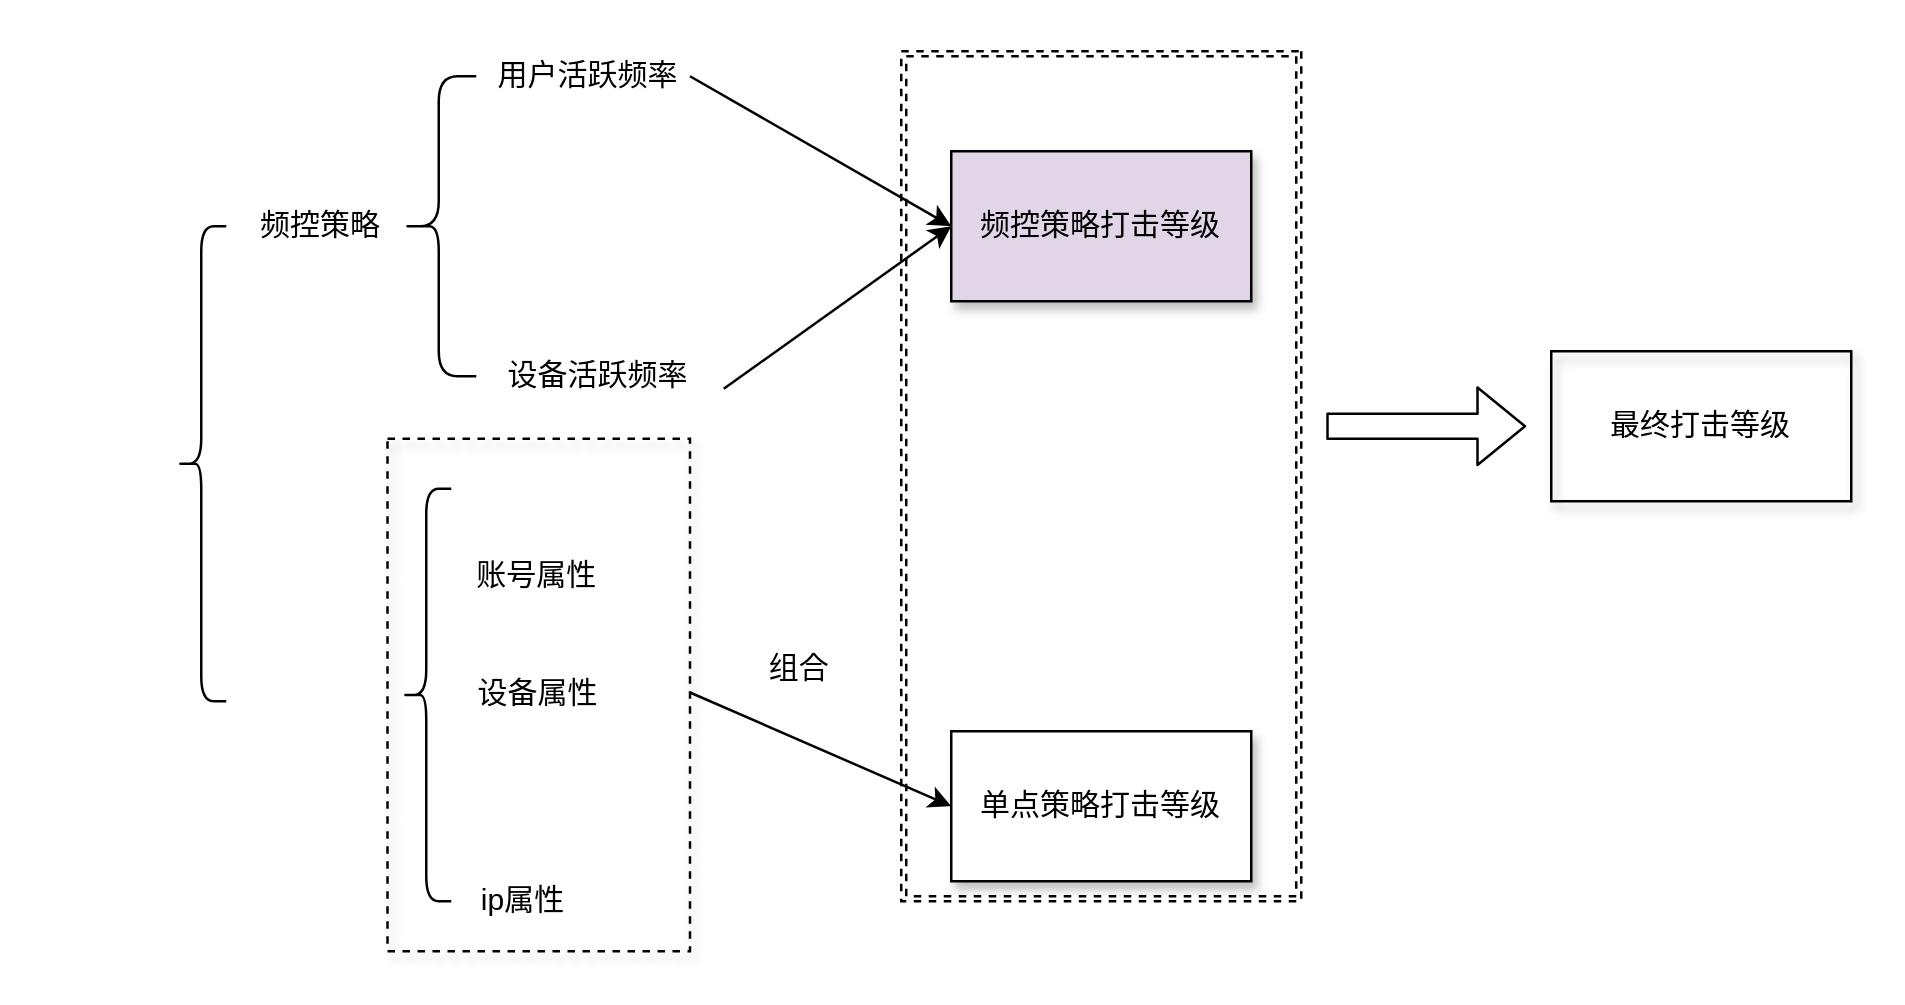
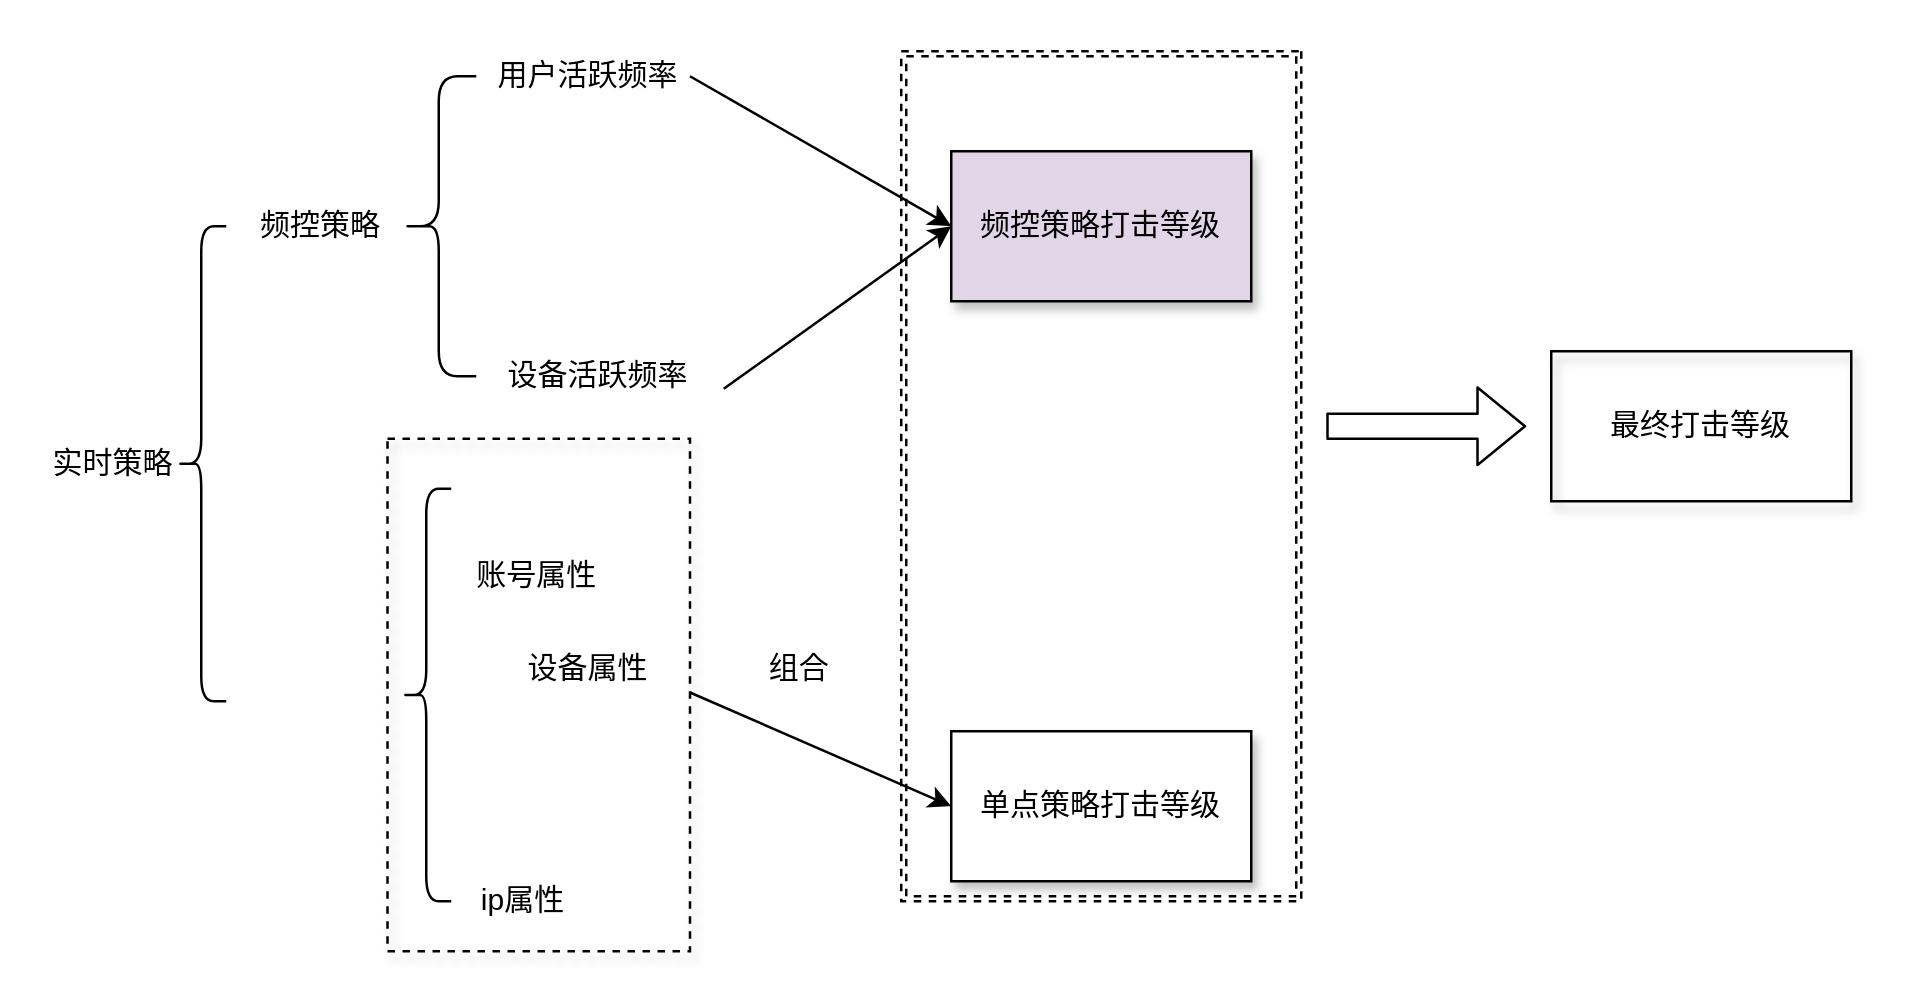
  <mxCell id="0" />
  <mxCell id="1" parent="0" />
  <mxCell id="2" value="" style="shape=curlyBracket;whiteSpace=wrap;html=1;rounded=1;" vertex="1" parent="1"><mxGeometry x="160" y="30" width="30" height="120" as="geometry" /></mxCell>
  <mxCell id="3" value="用户活跃频率" style="text;html=1;strokeColor=none;fillColor=none;align=center;verticalAlign=middle;whiteSpace=wrap;rounded=0;" vertex="1" parent="1"><mxGeometry x="195" y="20" width="80" height="20" as="geometry" /></mxCell>
  <mxCell id="4" value="设备活跃频率" style="text;html=1;strokeColor=none;fillColor=none;align=center;verticalAlign=middle;whiteSpace=wrap;rounded=0;" vertex="1" parent="1"><mxGeometry x="189" y="140" width="100" height="20" as="geometry" /></mxCell>
  <mxCell id="5" value="频控策略" style="text;html=1;strokeColor=none;fillColor=none;align=center;verticalAlign=middle;whiteSpace=wrap;rounded=0;" vertex="1" parent="1"><mxGeometry x="98" y="80" width="60" height="20" as="geometry" /></mxCell>
  <mxCell id="6" value="" style="shape=curlyBracket;whiteSpace=wrap;html=1;rounded=1;" vertex="1" parent="1"><mxGeometry x="160" y="195" width="20" height="165" as="geometry" /></mxCell>
  <mxCell id="7" value="账号属性" style="text;html=1;strokeColor=none;fillColor=none;align=center;verticalAlign=middle;whiteSpace=wrap;rounded=0;" vertex="1" parent="1"><mxGeometry x="189" y="220" width="51" height="20" as="geometry" /></mxCell>
- <mxCell id="8" value="设备属性" style="text;html=1;strokeColor=none;fillColor=none;align=center;verticalAlign=middle;whiteSpace=wrap;rounded=0;" vertex="1" parent="1"><mxGeometry x="190" y="267" width="50" height="20" as="geometry" /></mxCell>
+ <mxCell id="8" value="设备属性" style="text;html=1;strokeColor=none;fillColor=none;align=center;verticalAlign=middle;whiteSpace=wrap;rounded=0;" vertex="1" parent="1"><mxGeometry x="210" y="257" width="50" height="20" as="geometry" /></mxCell>
  <mxCell id="9" value="ip属性" style="text;html=1;strokeColor=none;fillColor=none;align=center;verticalAlign=middle;whiteSpace=wrap;rounded=0;" vertex="1" parent="1"><mxGeometry x="189" y="350" width="40" height="20" as="geometry" /></mxCell>
  <mxCell id="10" value="" style="shape=curlyBracket;whiteSpace=wrap;html=1;rounded=1;" vertex="1" parent="1"><mxGeometry x="70" y="90" width="20" height="190" as="geometry" /></mxCell>
+ <mxCell id="11" value="实时策略" style="text;html=1;strokeColor=none;fillColor=none;align=center;verticalAlign=middle;whiteSpace=wrap;rounded=0;" vertex="1" parent="1"><mxGeometry x="20" y="175" width="50" height="20" as="geometry" /></mxCell>
  <mxCell id="12" value="" style="verticalLabelPosition=bottom;verticalAlign=top;html=1;shape=mxgraph.basic.rect;fillColor2=none;strokeWidth=1;size=20;indent=5;fillColor=none;dashed=1;shadow=1;" vertex="1" parent="1"><mxGeometry x="154.5" y="175" width="121" height="205" as="geometry" /></mxCell>
  <mxCell id="13" value="" style="endArrow=classic;html=1;entryX=0;entryY=0.5;entryDx=0;entryDy=0;" edge="1" parent="1" target="15"><mxGeometry width="50" height="50" relative="1" as="geometry"><mxPoint x="275.5" y="276.5" as="sourcePoint" /><mxPoint x="365.5" y="276.5" as="targetPoint" /></mxGeometry></mxCell>
  <mxCell id="14" value="组合" style="text;html=1;strokeColor=none;fillColor=none;align=center;verticalAlign=middle;whiteSpace=wrap;rounded=0;dashed=1;" vertex="1" parent="1"><mxGeometry x="294" y="257" width="51" height="20" as="geometry" /></mxCell>
  <mxCell id="15" value="单点策略打击等级" style="rounded=0;whiteSpace=wrap;html=1;glass=0;shadow=1;" vertex="1" parent="1"><mxGeometry x="380" y="292" width="120" height="60" as="geometry" /></mxCell>
  <mxCell id="16" value="" style="endArrow=classic;html=1;" edge="1" parent="1"><mxGeometry width="50" height="50" relative="1" as="geometry"><mxPoint x="275.5" y="30" as="sourcePoint" /><mxPoint x="380" y="90" as="targetPoint" /></mxGeometry></mxCell>
  <mxCell id="17" value="" style="endArrow=classic;html=1;exitX=1;exitY=0.75;exitDx=0;exitDy=0;" edge="1" parent="1" source="4"><mxGeometry width="50" height="50" relative="1" as="geometry"><mxPoint x="290" y="330" as="sourcePoint" /><mxPoint x="380" y="90" as="targetPoint" /></mxGeometry></mxCell>
  <mxCell id="18" value="频控策略打击等级" style="rounded=0;whiteSpace=wrap;html=1;shadow=1;fillColor=#e1d5e7;" vertex="1" parent="1"><mxGeometry x="380" y="60" width="120" height="60" as="geometry" /></mxCell>
  <mxCell id="19" value="" style="shape=ext;double=1;rounded=0;whiteSpace=wrap;html=1;shadow=0;glass=0;sketch=0;fillColor=none;dashed=1;direction=south;" vertex="1" parent="1"><mxGeometry x="360" y="20" width="160" height="340" as="geometry" /></mxCell>
  <mxCell id="20" value="" style="shape=flexArrow;endArrow=classic;html=1;" edge="1" parent="1"><mxGeometry width="50" height="50" relative="1" as="geometry"><mxPoint x="530" y="170" as="sourcePoint" /><mxPoint x="610" y="170" as="targetPoint" /></mxGeometry></mxCell>
  <mxCell id="21" value="最终打击等级" style="rounded=0;whiteSpace=wrap;html=1;shadow=1;glass=0;sketch=0;strokeColor=#000000;fillColor=none;" vertex="1" parent="1"><mxGeometry x="620" y="140" width="120" height="60" as="geometry" /></mxCell>
